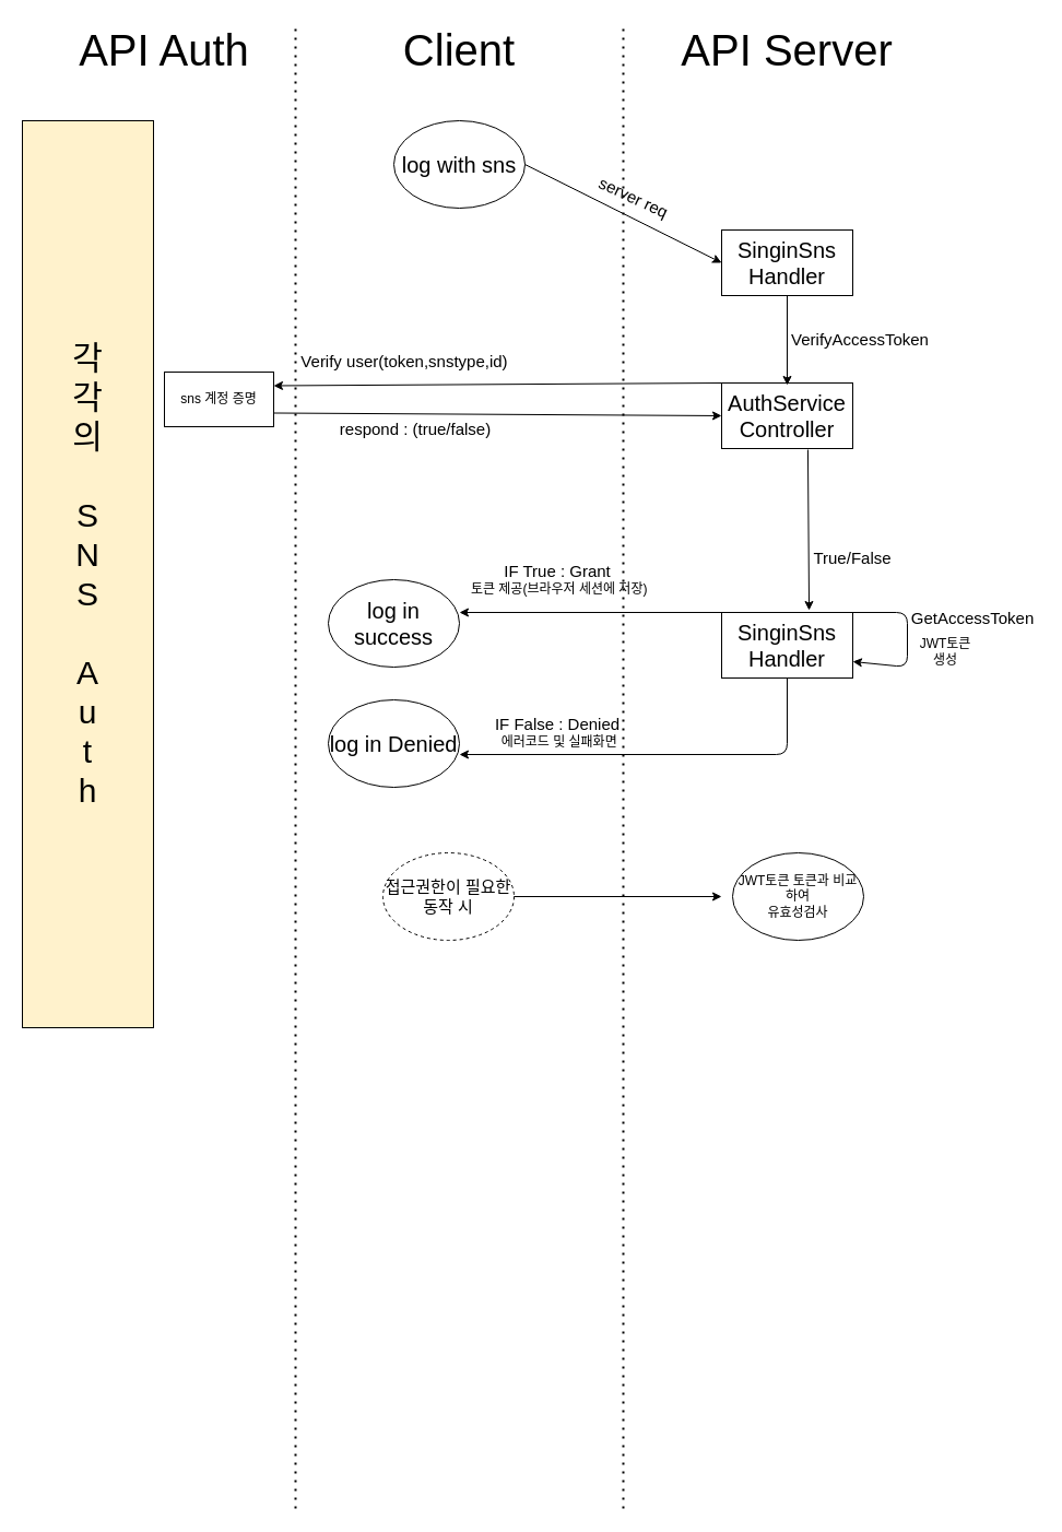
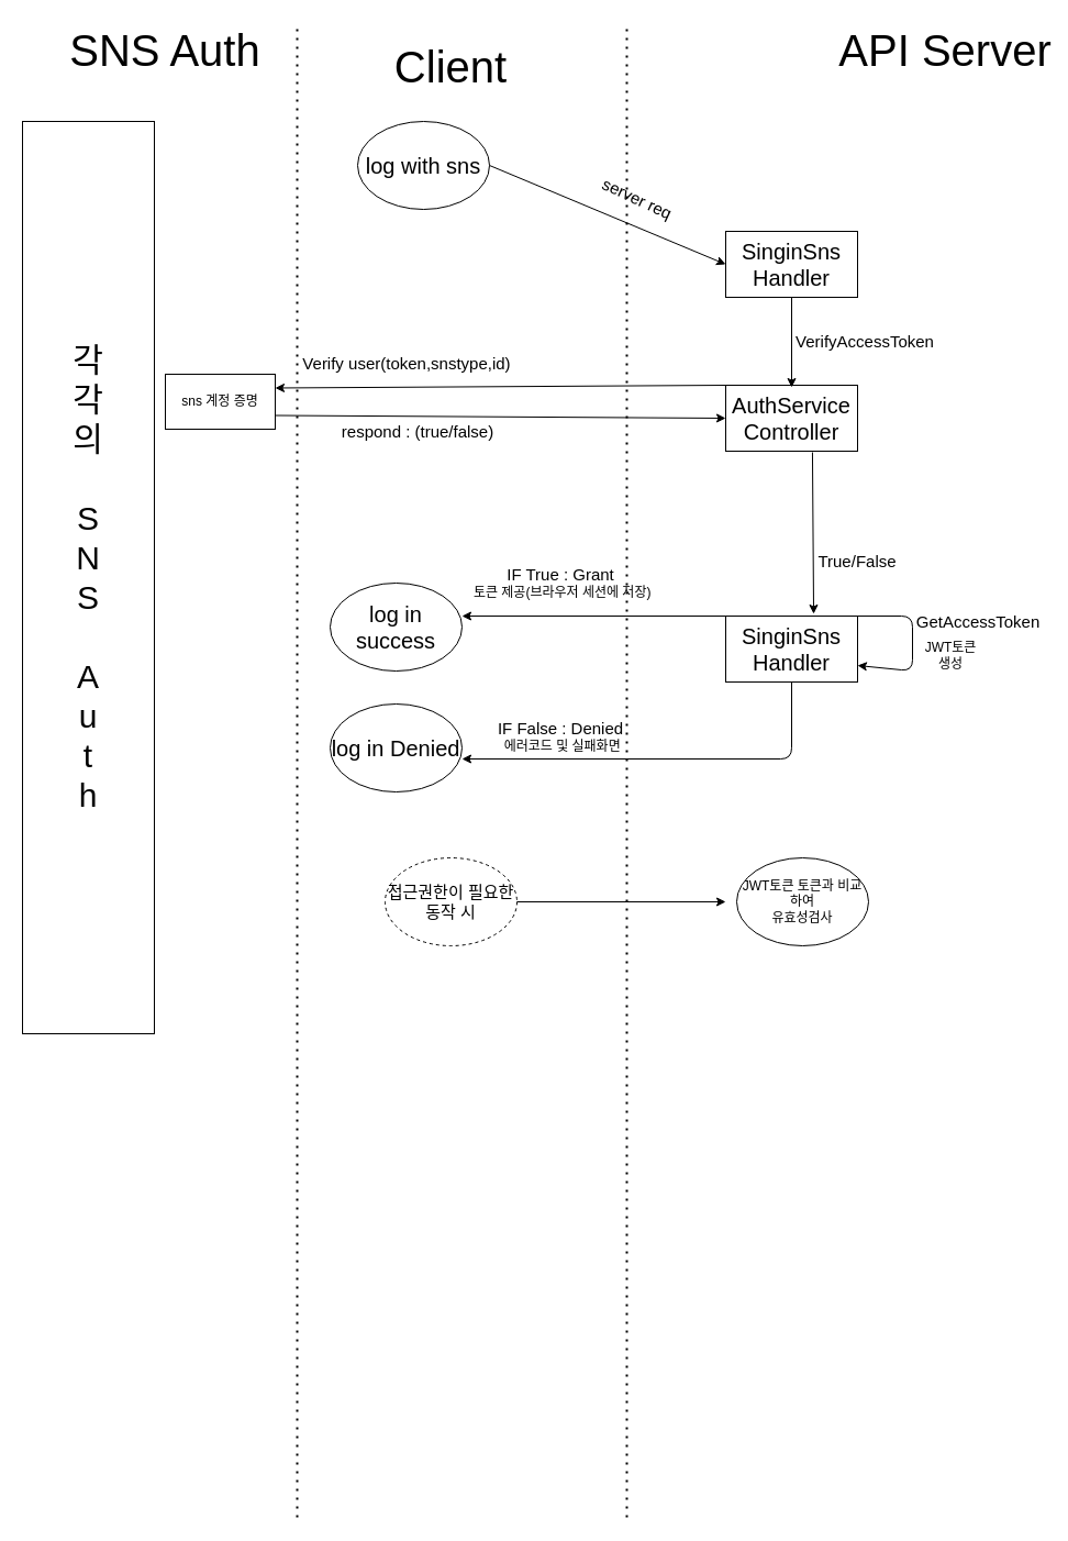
  <mxCell id="0" />
  <mxCell id="1" parent="0" />
  <mxCell id="2" value="" style="endArrow=none;dashed=1;html=1;dashPattern=1 3;strokeWidth=2;" edge="1" parent="1"><mxGeometry width="50" height="50" relative="1" as="geometry"><mxPoint x="270" y="1380" as="sourcePoint" /><mxPoint x="270" y="20" as="targetPoint" /></mxGeometry></mxCell>
  <mxCell id="3" value="" style="endArrow=none;dashed=1;html=1;dashPattern=1 3;strokeWidth=2;" edge="1" parent="1"><mxGeometry width="50" height="50" relative="1" as="geometry"><mxPoint x="570" y="1380" as="sourcePoint" /><mxPoint x="570" y="20" as="targetPoint" /></mxGeometry></mxCell>
- <mxCell id="4" value="&lt;font style=&quot;font-size: 40px&quot;&gt;API Auth&lt;br&gt;&lt;/font&gt;" style="text;html=1;strokeColor=none;fillColor=none;align=center;verticalAlign=middle;whiteSpace=wrap;rounded=0;" vertex="1" parent="1"><mxGeometry x="50" y="20" width="200" height="50" as="geometry" /></mxCell>
- <mxCell id="5" value="&lt;font style=&quot;font-size: 40px&quot;&gt;Client&lt;/font&gt;" style="text;html=1;strokeColor=none;fillColor=none;align=center;verticalAlign=middle;whiteSpace=wrap;rounded=0;" vertex="1" parent="1"><mxGeometry x="320" y="20" width="200" height="50" as="geometry" /></mxCell>
- <mxCell id="6" value="&lt;font style=&quot;font-size: 40px&quot;&gt;API Server&lt;/font&gt;" style="text;html=1;strokeColor=none;fillColor=none;align=center;verticalAlign=middle;whiteSpace=wrap;rounded=0;" vertex="1" parent="1"><mxGeometry x="620" y="20" width="200" height="50" as="geometry" /></mxCell>
- <mxCell id="7" value="&lt;font style=&quot;font-size: 20px&quot;&gt;log with sns&lt;/font&gt;" style="ellipse;whiteSpace=wrap;html=1;" vertex="1" parent="1"><mxGeometry x="360" y="110" width="120" height="80" as="geometry" /></mxCell>
+ <mxCell id="4" value="&lt;font style=&quot;font-size: 40px&quot;&gt;SNS Auth&lt;br&gt;&lt;/font&gt;" style="text;html=1;strokeColor=none;fillColor=none;align=center;verticalAlign=middle;whiteSpace=wrap;rounded=0;" vertex="1" parent="1"><mxGeometry x="50" y="20" width="200" height="50" as="geometry" /></mxCell>
+ <mxCell id="5" value="&lt;font style=&quot;font-size: 40px&quot;&gt;Client&lt;/font&gt;" style="text;html=1;strokeColor=none;fillColor=none;align=center;verticalAlign=middle;whiteSpace=wrap;rounded=0;" vertex="1" parent="1"><mxGeometry x="310" y="35" width="200" height="50" as="geometry" /></mxCell>
+ <mxCell id="6" value="&lt;font style=&quot;font-size: 40px&quot;&gt;API Server&lt;/font&gt;" style="text;html=1;strokeColor=none;fillColor=none;align=center;verticalAlign=middle;whiteSpace=wrap;rounded=0;" vertex="1" parent="1"><mxGeometry x="760" y="20" width="200" height="50" as="geometry" /></mxCell>
+ <mxCell id="7" value="&lt;font style=&quot;font-size: 20px&quot;&gt;log with sns&lt;/font&gt;" style="ellipse;whiteSpace=wrap;html=1;" vertex="1" parent="1"><mxGeometry x="325" y="110" width="120" height="80" as="geometry" /></mxCell>
  <mxCell id="8" value="&lt;font style=&quot;font-size: 20px&quot;&gt;SinginSns Handler&lt;/font&gt;" style="rounded=0;whiteSpace=wrap;html=1;" vertex="1" parent="1"><mxGeometry x="660" y="210" width="120" height="60" as="geometry" /></mxCell>
  <mxCell id="9" value="" style="endArrow=classic;html=1;exitX=1;exitY=0.5;exitDx=0;exitDy=0;entryX=0;entryY=0.5;entryDx=0;entryDy=0;" edge="1" parent="1" source="7" target="8"><mxGeometry width="50" height="50" relative="1" as="geometry"><mxPoint x="660" y="390" as="sourcePoint" /><mxPoint x="710" y="340" as="targetPoint" /></mxGeometry></mxCell>
  <mxCell id="10" value="&lt;font style=&quot;font-size: 15px&quot;&gt;server req&lt;/font&gt;" style="text;html=1;strokeColor=none;fillColor=none;align=center;verticalAlign=middle;whiteSpace=wrap;rounded=0;rotation=25;" vertex="1" parent="1"><mxGeometry x="480" y="170" width="200" height="20" as="geometry" /></mxCell>
  <mxCell id="11" value="&lt;div&gt;&lt;font style=&quot;font-size: 20px&quot;&gt;AuthService&lt;/font&gt;&lt;/div&gt;&lt;div&gt;&lt;font style=&quot;font-size: 20px&quot;&gt;Controller&lt;br&gt;&lt;/font&gt;&lt;/div&gt;" style="rounded=0;whiteSpace=wrap;html=1;" vertex="1" parent="1"><mxGeometry x="660" y="350" width="120" height="60" as="geometry" /></mxCell>
- <mxCell id="12" value="&lt;div style=&quot;font-size: 30px&quot;&gt;&lt;font style=&quot;font-size: 30px&quot;&gt;각&lt;/font&gt;&lt;/div&gt;&lt;div style=&quot;font-size: 30px&quot;&gt;&lt;font style=&quot;font-size: 30px&quot;&gt;각&lt;/font&gt;&lt;/div&gt;&lt;div style=&quot;font-size: 30px&quot;&gt;&lt;font style=&quot;font-size: 30px&quot;&gt;의&lt;/font&gt;&lt;/div&gt;&lt;div style=&quot;font-size: 30px&quot;&gt;&lt;font style=&quot;font-size: 30px&quot;&gt;&lt;br&gt;&lt;/font&gt;&lt;/div&gt;&lt;div style=&quot;font-size: 30px&quot;&gt;&lt;font style=&quot;font-size: 30px&quot;&gt;S&lt;/font&gt;&lt;/div&gt;&lt;div style=&quot;font-size: 30px&quot;&gt;&lt;font style=&quot;font-size: 30px&quot;&gt;N&lt;/font&gt;&lt;/div&gt;&lt;div style=&quot;font-size: 30px&quot;&gt;&lt;font style=&quot;font-size: 30px&quot;&gt;S&lt;/font&gt;&lt;/div&gt;&lt;div style=&quot;font-size: 30px&quot;&gt;&lt;font style=&quot;font-size: 30px&quot;&gt;&lt;br&gt;&lt;/font&gt;&lt;/div&gt;&lt;div style=&quot;font-size: 30px&quot;&gt;&lt;font style=&quot;font-size: 30px&quot;&gt;A&lt;/font&gt;&lt;/div&gt;&lt;div style=&quot;font-size: 30px&quot;&gt;&lt;font style=&quot;font-size: 30px&quot;&gt;u&lt;/font&gt;&lt;/div&gt;&lt;div style=&quot;font-size: 30px&quot;&gt;&lt;font style=&quot;font-size: 30px&quot;&gt;t&lt;/font&gt;&lt;/div&gt;&lt;div style=&quot;font-size: 30px&quot;&gt;&lt;font style=&quot;font-size: 30px&quot;&gt;h&lt;br&gt;&lt;/font&gt;&lt;/div&gt;" style="rounded=0;whiteSpace=wrap;html=1;fillColor=#fff2cc;" vertex="1" parent="1"><mxGeometry y="110" width="120" height="830" as="geometry" x="20" /></mxCell>
+ <mxCell id="12" value="&lt;div style=&quot;font-size: 30px&quot;&gt;&lt;font style=&quot;font-size: 30px&quot;&gt;각&lt;/font&gt;&lt;/div&gt;&lt;div style=&quot;font-size: 30px&quot;&gt;&lt;font style=&quot;font-size: 30px&quot;&gt;각&lt;/font&gt;&lt;/div&gt;&lt;div style=&quot;font-size: 30px&quot;&gt;&lt;font style=&quot;font-size: 30px&quot;&gt;의&lt;/font&gt;&lt;/div&gt;&lt;div style=&quot;font-size: 30px&quot;&gt;&lt;font style=&quot;font-size: 30px&quot;&gt;&lt;br&gt;&lt;/font&gt;&lt;/div&gt;&lt;div style=&quot;font-size: 30px&quot;&gt;&lt;font style=&quot;font-size: 30px&quot;&gt;S&lt;/font&gt;&lt;/div&gt;&lt;div style=&quot;font-size: 30px&quot;&gt;&lt;font style=&quot;font-size: 30px&quot;&gt;N&lt;/font&gt;&lt;/div&gt;&lt;div style=&quot;font-size: 30px&quot;&gt;&lt;font style=&quot;font-size: 30px&quot;&gt;S&lt;/font&gt;&lt;/div&gt;&lt;div style=&quot;font-size: 30px&quot;&gt;&lt;font style=&quot;font-size: 30px&quot;&gt;&lt;br&gt;&lt;/font&gt;&lt;/div&gt;&lt;div style=&quot;font-size: 30px&quot;&gt;&lt;font style=&quot;font-size: 30px&quot;&gt;A&lt;/font&gt;&lt;/div&gt;&lt;div style=&quot;font-size: 30px&quot;&gt;&lt;font style=&quot;font-size: 30px&quot;&gt;u&lt;/font&gt;&lt;/div&gt;&lt;div style=&quot;font-size: 30px&quot;&gt;&lt;font style=&quot;font-size: 30px&quot;&gt;t&lt;/font&gt;&lt;/div&gt;&lt;div style=&quot;font-size: 30px&quot;&gt;&lt;font style=&quot;font-size: 30px&quot;&gt;h&lt;br&gt;&lt;/font&gt;&lt;/div&gt;" style="rounded=0;whiteSpace=wrap;html=1;" vertex="1" parent="1"><mxGeometry y="110" width="120" height="830" as="geometry" x="20" /></mxCell>
  <mxCell id="13" value="&lt;font style=&quot;font-size: 15px&quot;&gt;Verify user(token,snstype,id)&lt;br&gt;&lt;/font&gt;" style="text;html=1;strokeColor=none;fillColor=none;align=center;verticalAlign=middle;whiteSpace=wrap;rounded=0;rotation=0;" vertex="1" parent="1"><mxGeometry x="270" y="320" width="200" height="20" as="geometry" /></mxCell>
  <mxCell id="14" value="&lt;font style=&quot;font-size: 15px&quot;&gt;respond : (true/false)&lt;/font&gt;" style="text;html=1;strokeColor=none;fillColor=none;align=center;verticalAlign=middle;whiteSpace=wrap;rounded=0;rotation=0;" vertex="1" parent="1"><mxGeometry x="280" y="382" width="200" height="20" as="geometry" /></mxCell>
  <mxCell id="15" value="&lt;font style=&quot;font-size: 20px&quot;&gt;log in success&lt;br&gt;&lt;/font&gt;" style="ellipse;whiteSpace=wrap;html=1;" vertex="1" parent="1"><mxGeometry x="300" y="530" width="120" height="80" as="geometry" /></mxCell>
  <mxCell id="16" value="&lt;font style=&quot;font-size: 15px&quot;&gt;IF True : Grant&lt;br&gt;&lt;/font&gt;&amp;nbsp;토큰 제공(브라우저 세션에 저장)" style="text;html=1;strokeColor=none;fillColor=none;align=center;verticalAlign=middle;whiteSpace=wrap;rounded=0;rotation=0;" vertex="1" parent="1"><mxGeometry x="410" y="520" width="200" height="20" as="geometry" /></mxCell>
  <mxCell id="17" value="&lt;font style=&quot;font-size: 20px&quot;&gt;log in Denied&lt;br&gt;&lt;/font&gt;" style="ellipse;whiteSpace=wrap;html=1;" vertex="1" parent="1"><mxGeometry x="300" y="640" width="120" height="80" as="geometry" /></mxCell>
  <mxCell id="18" value="" style="endArrow=none;dashed=1;html=1;dashPattern=1 3;strokeWidth=2;" edge="1" parent="1"><mxGeometry width="50" height="50" relative="1" as="geometry"><mxPoint x="150" y="400" as="sourcePoint" /><mxPoint x="150" y="400" as="targetPoint" /></mxGeometry></mxCell>
  <mxCell id="19" value="sns 계정 증명" style="rounded=0;whiteSpace=wrap;html=1;" vertex="1" parent="1"><mxGeometry x="150" y="340" width="100" height="50" as="geometry" /></mxCell>
  <mxCell id="20" value="" style="endArrow=classic;html=1;entryX=1;entryY=0.25;entryDx=0;entryDy=0;exitX=0;exitY=0;exitDx=0;exitDy=0;" edge="1" parent="1" source="11" target="19"><mxGeometry width="50" height="50" relative="1" as="geometry"><mxPoint x="650" y="353" as="sourcePoint" /><mxPoint x="710" y="430" as="targetPoint" /></mxGeometry></mxCell>
  <mxCell id="21" value="" style="endArrow=classic;html=1;exitX=1;exitY=0.75;exitDx=0;exitDy=0;entryX=0;entryY=0.5;entryDx=0;entryDy=0;" edge="1" parent="1" source="19" target="11"><mxGeometry width="50" height="50" relative="1" as="geometry"><mxPoint x="660" y="480" as="sourcePoint" /><mxPoint x="710" y="430" as="targetPoint" /></mxGeometry></mxCell>
  <mxCell id="22" value="&lt;font style=&quot;font-size: 20px&quot;&gt;SinginSns Handler&lt;/font&gt;" style="rounded=0;whiteSpace=wrap;html=1;" vertex="1" parent="1"><mxGeometry x="660" y="560" width="120" height="60" as="geometry" /></mxCell>
  <mxCell id="23" value="" style="endArrow=classic;html=1;exitX=0.5;exitY=1;exitDx=0;exitDy=0;" edge="1" parent="1" source="8"><mxGeometry width="50" height="50" relative="1" as="geometry"><mxPoint x="660" y="570" as="sourcePoint" /><mxPoint x="720" y="352" as="targetPoint" /></mxGeometry></mxCell>
  <mxCell id="24" value="" style="endArrow=classic;html=1;exitX=0.658;exitY=1.017;exitDx=0;exitDy=0;exitPerimeter=0;entryX=0.667;entryY=-0.033;entryDx=0;entryDy=0;entryPerimeter=0;" edge="1" parent="1" source="11" target="22"><mxGeometry width="50" height="50" relative="1" as="geometry"><mxPoint x="660" y="570" as="sourcePoint" /><mxPoint x="710" y="520" as="targetPoint" /></mxGeometry></mxCell>
  <mxCell id="25" value="&lt;font style=&quot;font-size: 15px&quot;&gt;True/False&lt;/font&gt;" style="text;html=1;strokeColor=none;fillColor=none;align=center;verticalAlign=middle;whiteSpace=wrap;rounded=0;rotation=0;" vertex="1" parent="1"><mxGeometry x="720" y="500" width="120" height="20" as="geometry" /></mxCell>
  <mxCell id="26" value="&lt;font style=&quot;font-size: 15px&quot;&gt;IF False : Denied&lt;br&gt;&lt;/font&gt;&amp;nbsp;에러코드 및 실패화면" style="text;html=1;strokeColor=none;fillColor=none;align=center;verticalAlign=middle;whiteSpace=wrap;rounded=0;rotation=0;" vertex="1" parent="1"><mxGeometry x="410" y="660" width="200" height="20" as="geometry" /></mxCell>
  <mxCell id="27" value="" style="endArrow=classic;html=1;entryX=1;entryY=0.375;entryDx=0;entryDy=0;exitX=0;exitY=0;exitDx=0;exitDy=0;entryPerimeter=0;" edge="1" parent="1" source="22" target="15"><mxGeometry width="50" height="50" relative="1" as="geometry"><mxPoint x="650" y="570" as="sourcePoint" /><mxPoint x="640" y="574.5" as="targetPoint" /></mxGeometry></mxCell>
  <mxCell id="28" value="" style="endArrow=classic;html=1;exitX=0.5;exitY=1;exitDx=0;exitDy=0;" edge="1" parent="1" source="22"><mxGeometry width="50" height="50" relative="1" as="geometry"><mxPoint x="650" y="690" as="sourcePoint" /><mxPoint x="420" y="690" as="targetPoint" /><Array as="points"><mxPoint x="720" y="690" /></Array></mxGeometry></mxCell>
  <mxCell id="29" value="" style="endArrow=classic;html=1;exitX=1;exitY=0;exitDx=0;exitDy=0;entryX=1;entryY=0.75;entryDx=0;entryDy=0;" edge="1" parent="1" source="22" target="22"><mxGeometry width="50" height="50" relative="1" as="geometry"><mxPoint x="660" y="740" as="sourcePoint" /><mxPoint x="820" y="640" as="targetPoint" /><Array as="points"><mxPoint x="830" y="560" /><mxPoint x="830" y="610" /></Array></mxGeometry></mxCell>
  <mxCell id="30" value="&lt;div&gt;JWT토큰&lt;/div&gt;&lt;div&gt;생성&lt;/div&gt;" style="text;html=1;strokeColor=none;fillColor=none;align=center;verticalAlign=middle;whiteSpace=wrap;rounded=0;rotation=0;" vertex="1" parent="1"><mxGeometry x="820" y="586" width="90" height="20" as="geometry" /></mxCell>
  <mxCell id="31" value="&lt;div style=&quot;font-size: 15px&quot;&gt;&lt;font style=&quot;font-size: 15px&quot;&gt;접&lt;/font&gt;&lt;font style=&quot;font-size: 15px&quot;&gt;근권한이 필요한&lt;/font&gt;&lt;/div&gt;&lt;div style=&quot;font-size: 15px&quot;&gt;&lt;font style=&quot;font-size: 15px&quot;&gt;동작 시&lt;br&gt;&lt;/font&gt;&lt;/div&gt;" style="ellipse;whiteSpace=wrap;html=1;dashed=1;" vertex="1" parent="1"><mxGeometry x="350" y="780" width="120" height="80" as="geometry" /></mxCell>
  <mxCell id="32" value="" style="endArrow=classic;html=1;exitX=1;exitY=0.5;exitDx=0;exitDy=0;" edge="1" parent="1" source="31"><mxGeometry width="50" height="50" relative="1" as="geometry"><mxPoint x="660" y="740" as="sourcePoint" /><mxPoint x="660" y="820" as="targetPoint" /><Array as="points" /></mxGeometry></mxCell>
  <mxCell id="33" value="&lt;div&gt;JWT토큰 토큰과 비교하여&lt;/div&gt;&lt;div&gt;유효성검사&lt;br&gt;&lt;/div&gt;" style="ellipse;whiteSpace=wrap;html=1;" vertex="1" parent="1"><mxGeometry x="670" y="780" width="120" height="80" as="geometry" /></mxCell>
  <mxCell id="34" value="&lt;font style=&quot;font-size: 15px&quot;&gt;VerifyAccessToken&lt;/font&gt;" style="text;html=1;strokeColor=none;fillColor=none;align=center;verticalAlign=middle;whiteSpace=wrap;rounded=0;rotation=0;" vertex="1" parent="1"><mxGeometry x="727" y="300" width="120" height="20" as="geometry" /></mxCell>
  <mxCell id="35" value="&lt;font style=&quot;font-size: 15px&quot;&gt;GetAccessToken&lt;/font&gt;" style="text;html=1;strokeColor=none;fillColor=none;align=center;verticalAlign=middle;whiteSpace=wrap;rounded=0;rotation=0;" vertex="1" parent="1"><mxGeometry x="830" y="555" width="120" height="20" as="geometry" /></mxCell>
